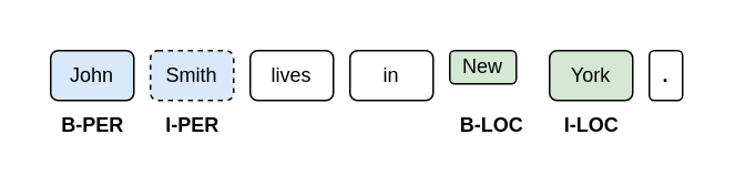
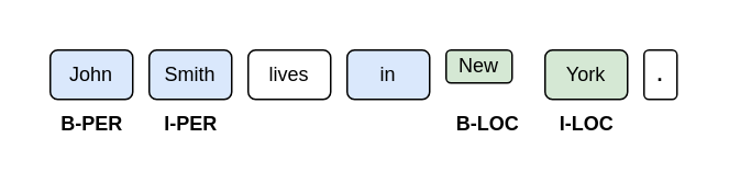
  <mxCell id="0" />
  <mxCell id="1" parent="0" />
  <mxCell id="2" value="" style="group" vertex="1" connectable="0" parent="1"><mxGeometry x="20" y="20" width="400" height="70" as="geometry" /></mxCell>
  <mxCell id="3" value="John" style="rounded=1;whiteSpace=wrap;html=1;fillColor=#dae8fc;strokeColor=#000000;" vertex="1" parent="2"><mxGeometry x="10" y="10" width="50" height="30" as="geometry" /></mxCell>
- <mxCell id="4" value="Smith" style="rounded=1;whiteSpace=wrap;html=1;fillColor=#dae8fc;strokeColor=#000000;dashed=1;" vertex="1" parent="2"><mxGeometry x="70" y="10" width="50" height="30" as="geometry" /></mxCell>
+ <mxCell id="4" value="Smith" style="rounded=1;whiteSpace=wrap;html=1;fillColor=#dae8fc;strokeColor=#000000;" vertex="1" parent="2"><mxGeometry x="70" y="10" width="50" height="30" as="geometry" /></mxCell>
  <mxCell id="5" value="lives" style="rounded=1;whiteSpace=wrap;html=1;" vertex="1" parent="2"><mxGeometry x="130" y="10" width="50" height="30" as="geometry" /></mxCell>
- <mxCell id="6" value="in" style="rounded=1;whiteSpace=wrap;html=1;" vertex="1" parent="2"><mxGeometry x="190" y="10" width="50" height="30" as="geometry" /></mxCell>
+ <mxCell id="6" value="in" style="rounded=1;whiteSpace=wrap;html=1;fillColor=#dae8fc;" vertex="1" parent="2"><mxGeometry x="190" y="10" width="50" height="30" as="geometry" /></mxCell>
  <mxCell id="7" value="York" style="rounded=1;whiteSpace=wrap;html=1;fillColor=#d5e8d4;strokeColor=#000000;" vertex="1" parent="2"><mxGeometry x="310" y="10" width="50" height="30" as="geometry" /></mxCell>
  <mxCell id="8" value="New" style="rounded=1;whiteSpace=wrap;html=1;fillColor=#d5e8d4;strokeColor=#000000;" vertex="1" parent="2"><mxGeometry x="250" y="10" width="40" height="20" as="geometry" /></mxCell>
  <mxCell id="9" value="&lt;b&gt;.&lt;/b&gt;" style="rounded=1;whiteSpace=wrap;html=1;" vertex="1" parent="2"><mxGeometry x="370" y="10" width="20" height="30" as="geometry" /></mxCell>
  <mxCell id="10" value="&lt;b&gt;B-PER&lt;/b&gt;" style="text;html=1;align=center;verticalAlign=middle;resizable=0;points=[];autosize=1;strokeColor=none;fillColor=none;" vertex="1" parent="2"><mxGeometry x="5" y="40" width="60" height="30" as="geometry" /></mxCell>
  <mxCell id="11" value="&lt;b&gt;I-PER&lt;/b&gt;" style="text;html=1;align=center;verticalAlign=middle;resizable=0;points=[];autosize=1;strokeColor=none;fillColor=none;" vertex="1" parent="2"><mxGeometry x="65" y="40" width="60" height="30" as="geometry" /></mxCell>
  <mxCell id="12" value="&lt;b&gt;B-LOC&lt;/b&gt;" style="text;html=1;align=center;verticalAlign=middle;resizable=0;points=[];autosize=1;strokeColor=none;fillColor=none;" vertex="1" parent="2"><mxGeometry x="245" y="40" width="60" height="30" as="geometry" /></mxCell>
  <mxCell id="13" value="&lt;b&gt;I-LOC&lt;/b&gt;" style="text;html=1;align=center;verticalAlign=middle;resizable=0;points=[];autosize=1;strokeColor=none;fillColor=none;" vertex="1" parent="2"><mxGeometry x="305" y="40" width="60" height="30" as="geometry" /></mxCell>
  <mxCell id="14" value="" style="rounded=1;whiteSpace=wrap;html=1;fillColor=none;strokeColor=none;" vertex="1" parent="2"><mxGeometry width="400" height="70" as="geometry" /></mxCell>
